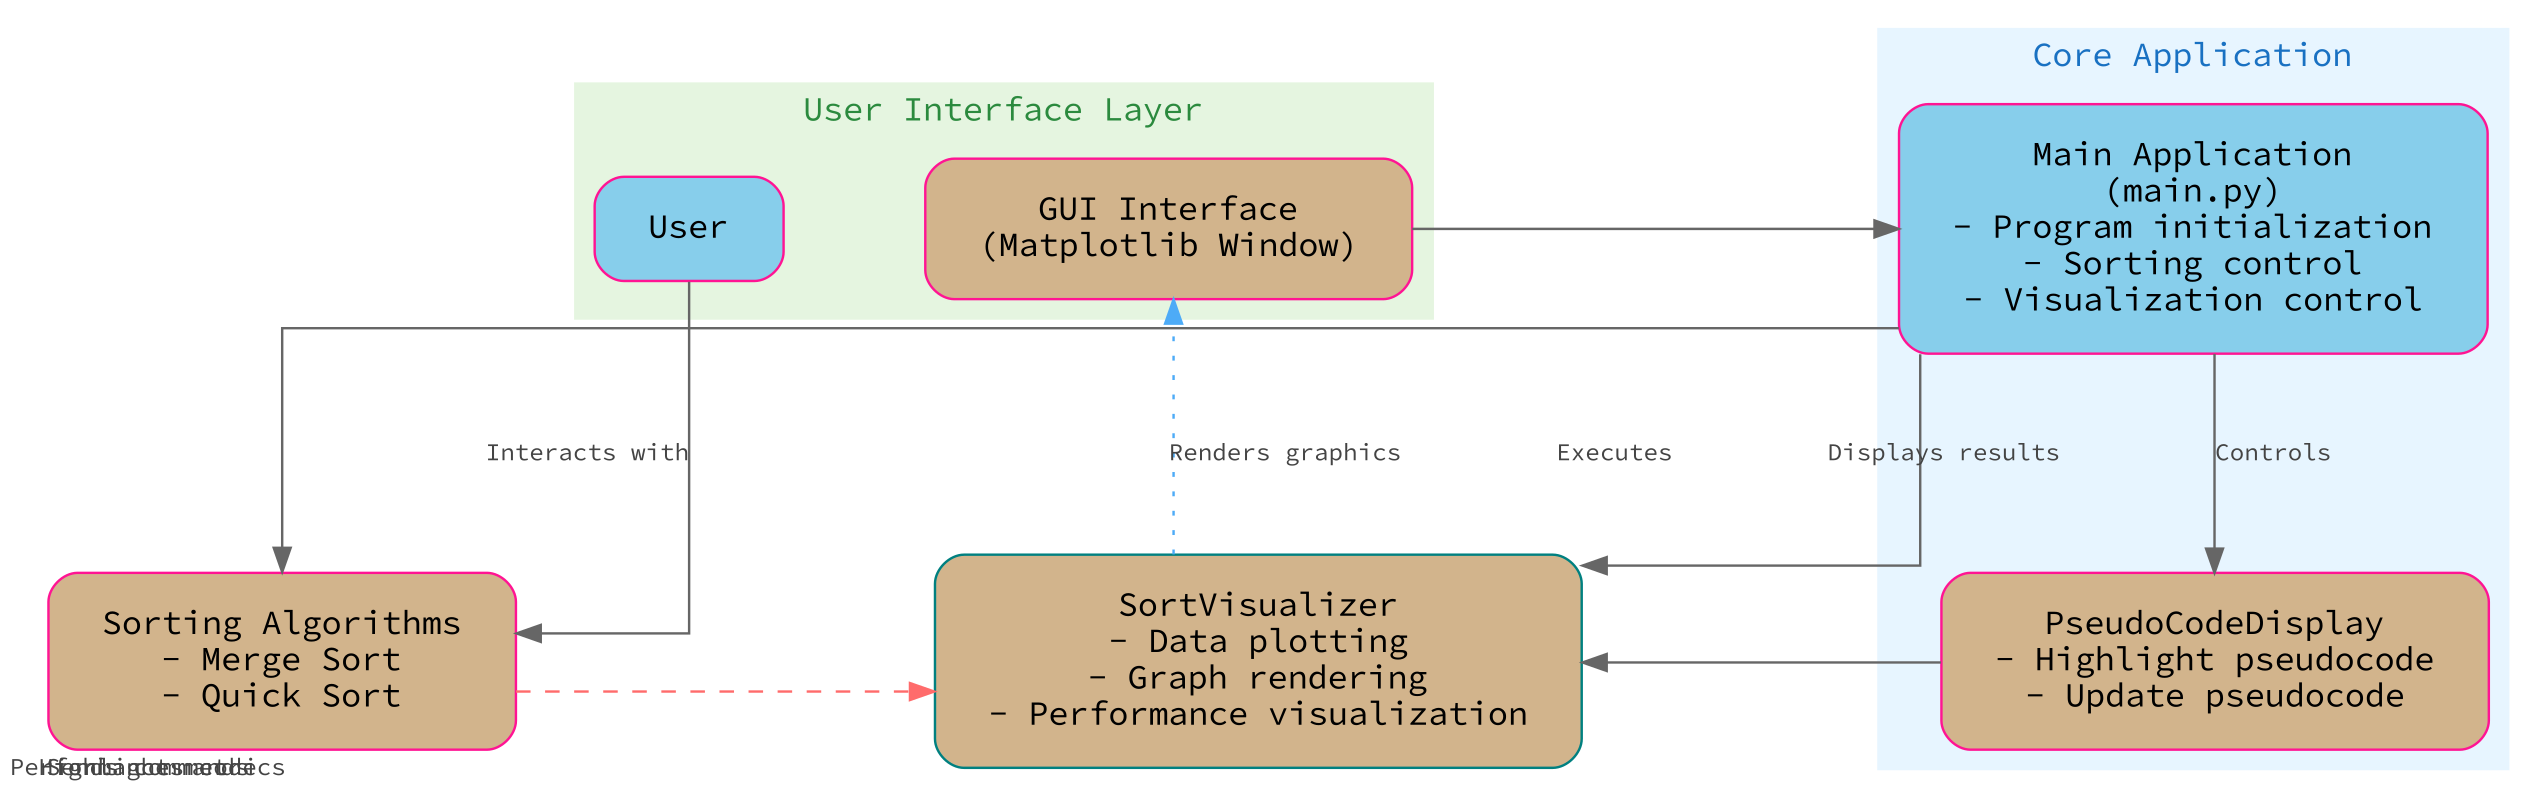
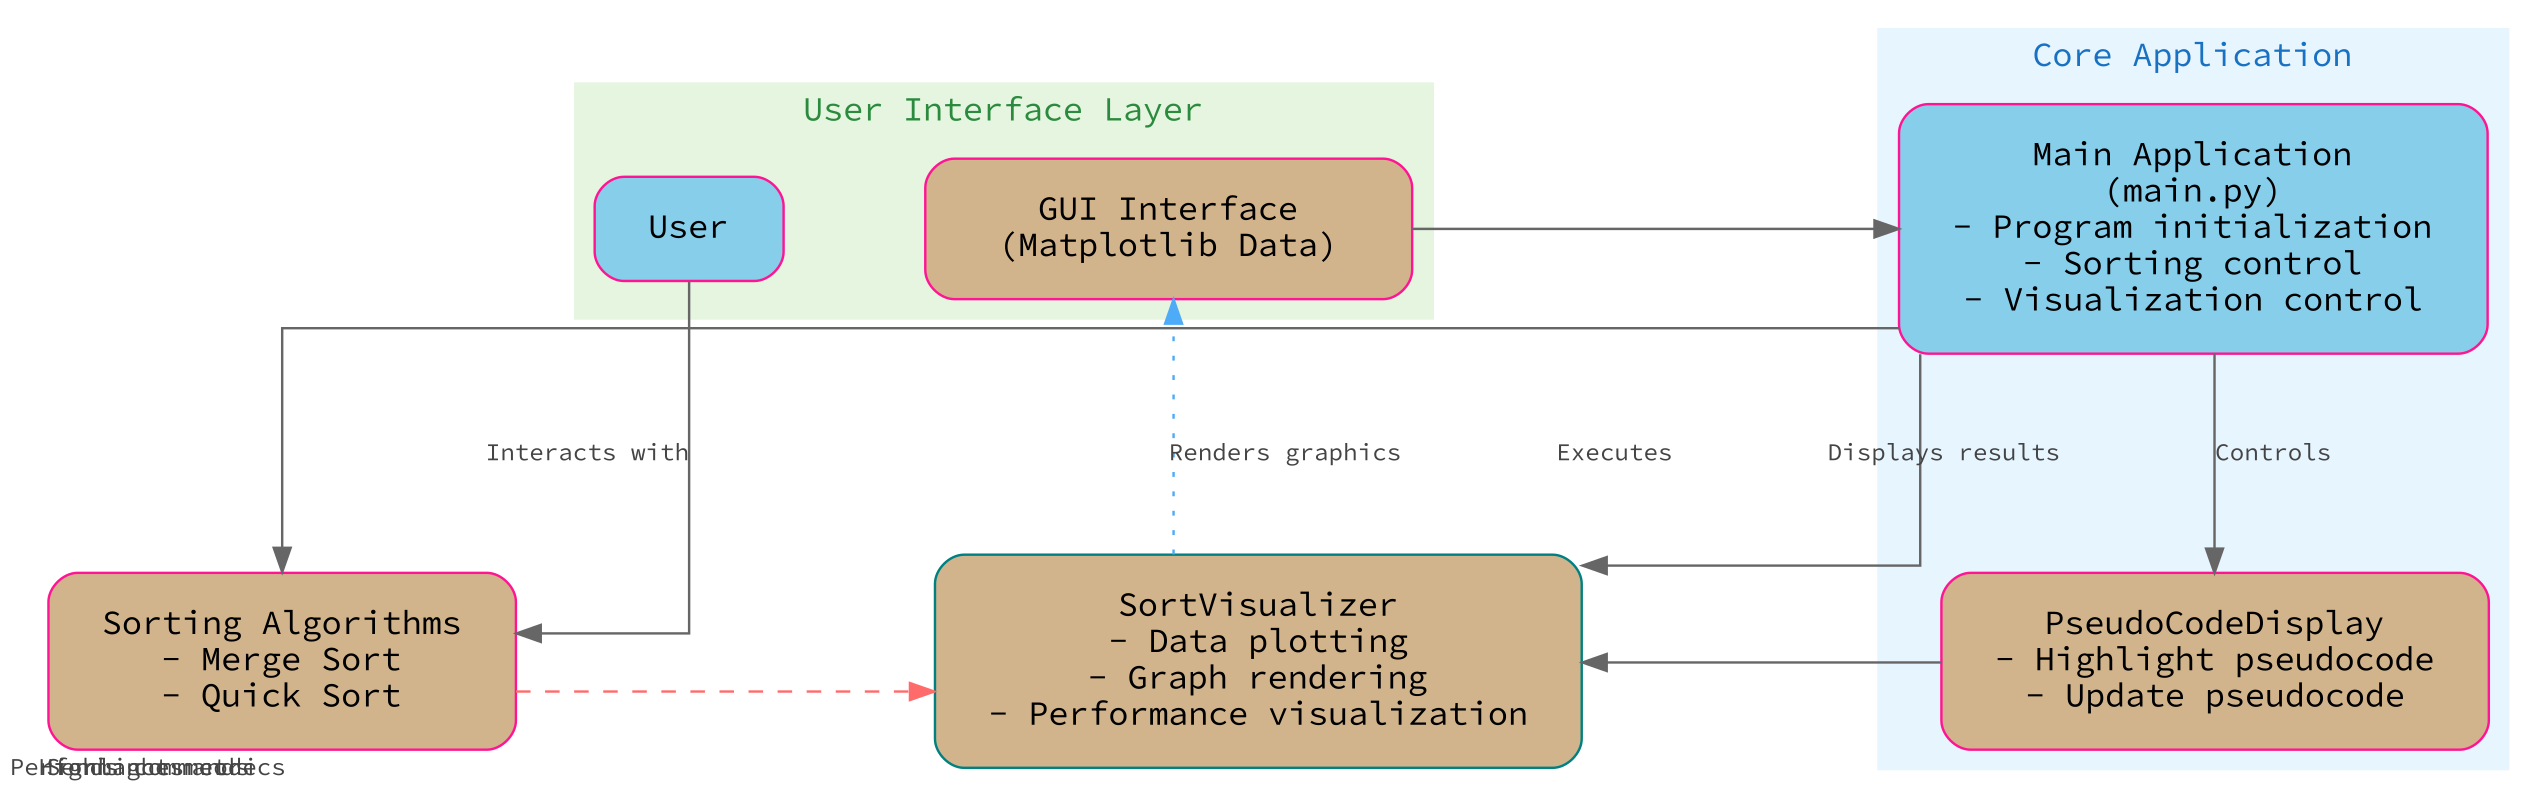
  digraph {
    fontname="Source Code Pro"
    nodesep=0.8
    rankdir=TB
    ranksep=1.0
    splines=ortho
    node [color=deeppink fillcolor=tan fontname="Source Code Pro" margin="0.3,0.2" shape=rect style="rounded,filled"]
    edge [color="#666666" fontcolor="#444444" fontname="Source Code Pro" fontsize=10]
    n1 [label="Sorting Algorithms\n- Merge Sort\n- Quick Sort"]
    n2 [color=teal label="SortVisualizer\n- Data plotting\n- Graph rendering\n- Performance visualization"]
    n3 [fillcolor=skyblue label=User shape=actor]
-   n4 [label="GUI Interface\n(Matplotlib Window)"]
+   n4 [label="GUI Interface\n(Matplotlib Data)"]
    n5 [fillcolor=skyblue label="Main Application\n(main.py)\n- Program initialization\n- Sorting control\n- Visualization control"]
    n6 [label="PseudoCodeDisplay\n- Highlight pseudocode\n- Update pseudocode"]
    subgraph sub_1 {
      rank=same
      n1
      n2
    }
    subgraph cluster_2 {
      color="#e5f5e0"
      fontcolor="#2b8a3e"
      label="User Interface Layer"
      style=filled
      n3
      n4
    }
    subgraph cluster_3 {
      color="#e7f5ff"
      fontcolor="#1971c2"
      label="Core Application"
      style=filled
      n5
      n6
    }
    subgraph cluster_4 {
      color="#fff4e6"
      fontcolor="#e67700"
      label="Algorithm Implementations"
      style=filled
    }
    subgraph cluster_5 {
      color="#f3f0ff"
      fontcolor="#6741d9"
      label="Visualization System"
      style=filled
    }
    n1 -> n2 [color="#ff6b6b" label="Performance metrics" style=dashed]
    n2 -> n4 [color="#4dabf7" label="Renders graphics" style=dotted]
    n3 -> n1 [label="Interacts with"]
    n4 -> n5 [label="Sends commands"]
    n5 -> n1 [label=Executes]
    n5 -> n2 [label="Displays results"]
    n5 -> n6 [label=Controls]
    n6 -> n2 [label="Highlights code"]
  }
